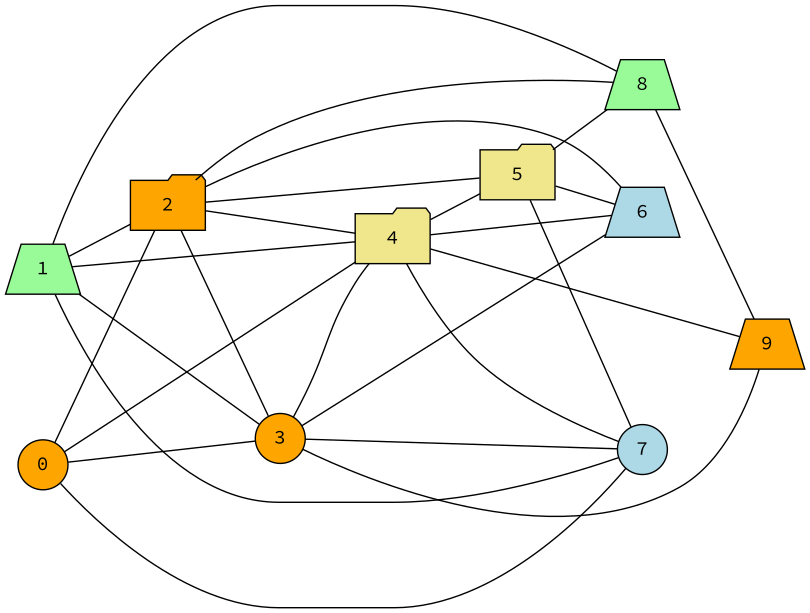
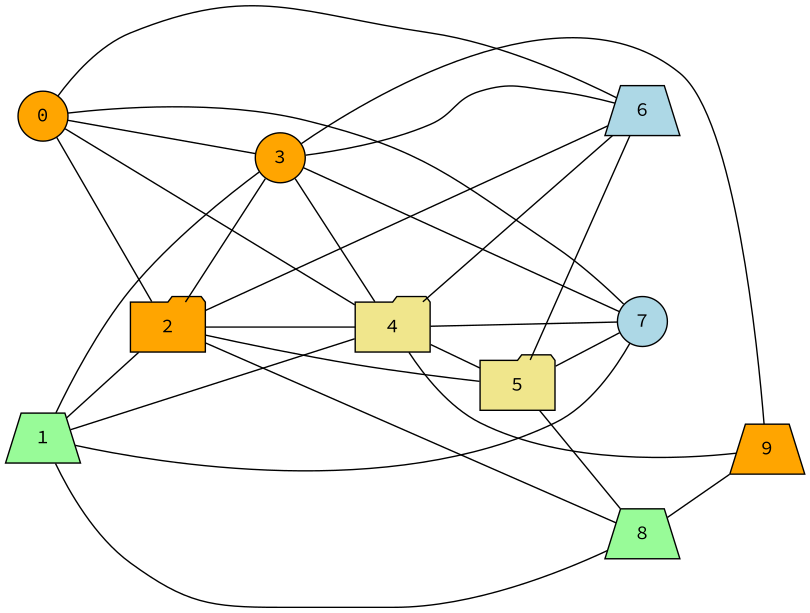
  graph {
    fontname="Source Code Pro"
    rankdir=LR
    node [fillcolor=orange fontname="Source Code Pro" shape=trapezium style=filled]
    edge [fontname="Source Code Pro"]
    2 [shape=folder]
    0 [shape=circle]
    3 [shape=circle]
    4 [fillcolor=khaki shape=folder]
    6 [fillcolor=lightblue]
    7 [fillcolor=lightblue shape=circle]
    8 [fillcolor=palegreen]
    5 [fillcolor=khaki shape=folder]
    9
    1 [fillcolor=palegreen]
    2 -- 3
    2 -- 4
    2 -- 6
    2 -- 8
    2 -- 5
    0 -- 2
    0 -- 3
    0 -- 4
+   0 -- 6
    0 -- 7
    3 -- 4
    3 -- 6
    3 -- 7
    3 -- 9
    4 -- 6
    4 -- 7
    4 -- 5
    4 -- 9
    8 -- 9
    5 -- 6
    5 -- 7
    5 -- 8
    1 -- 2
    1 -- 3
    1 -- 4
    1 -- 7
    1 -- 8
  }
